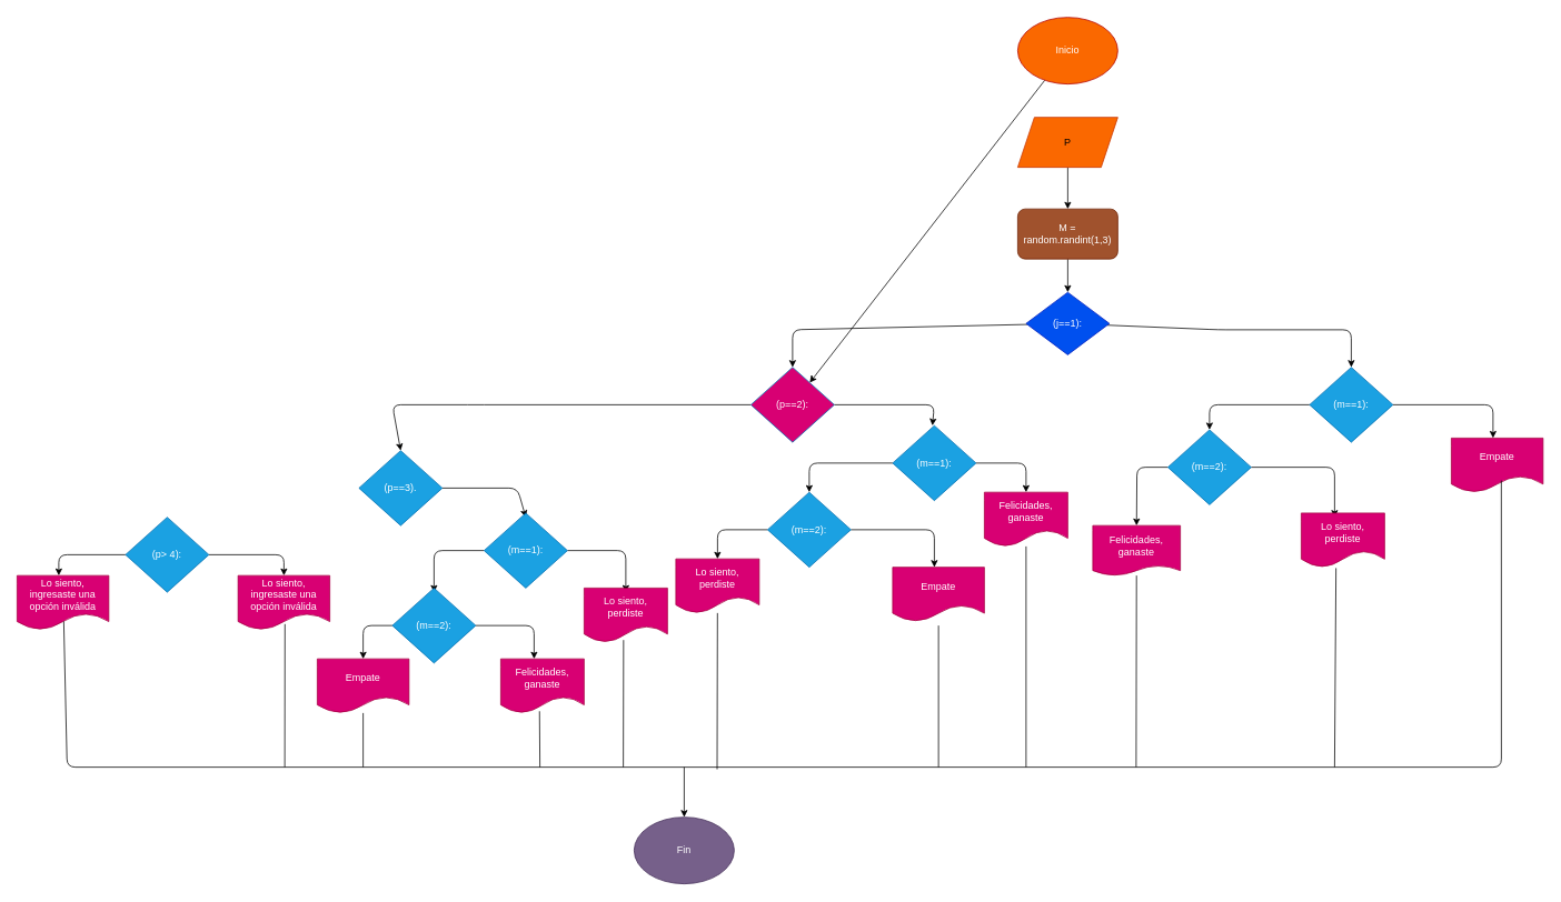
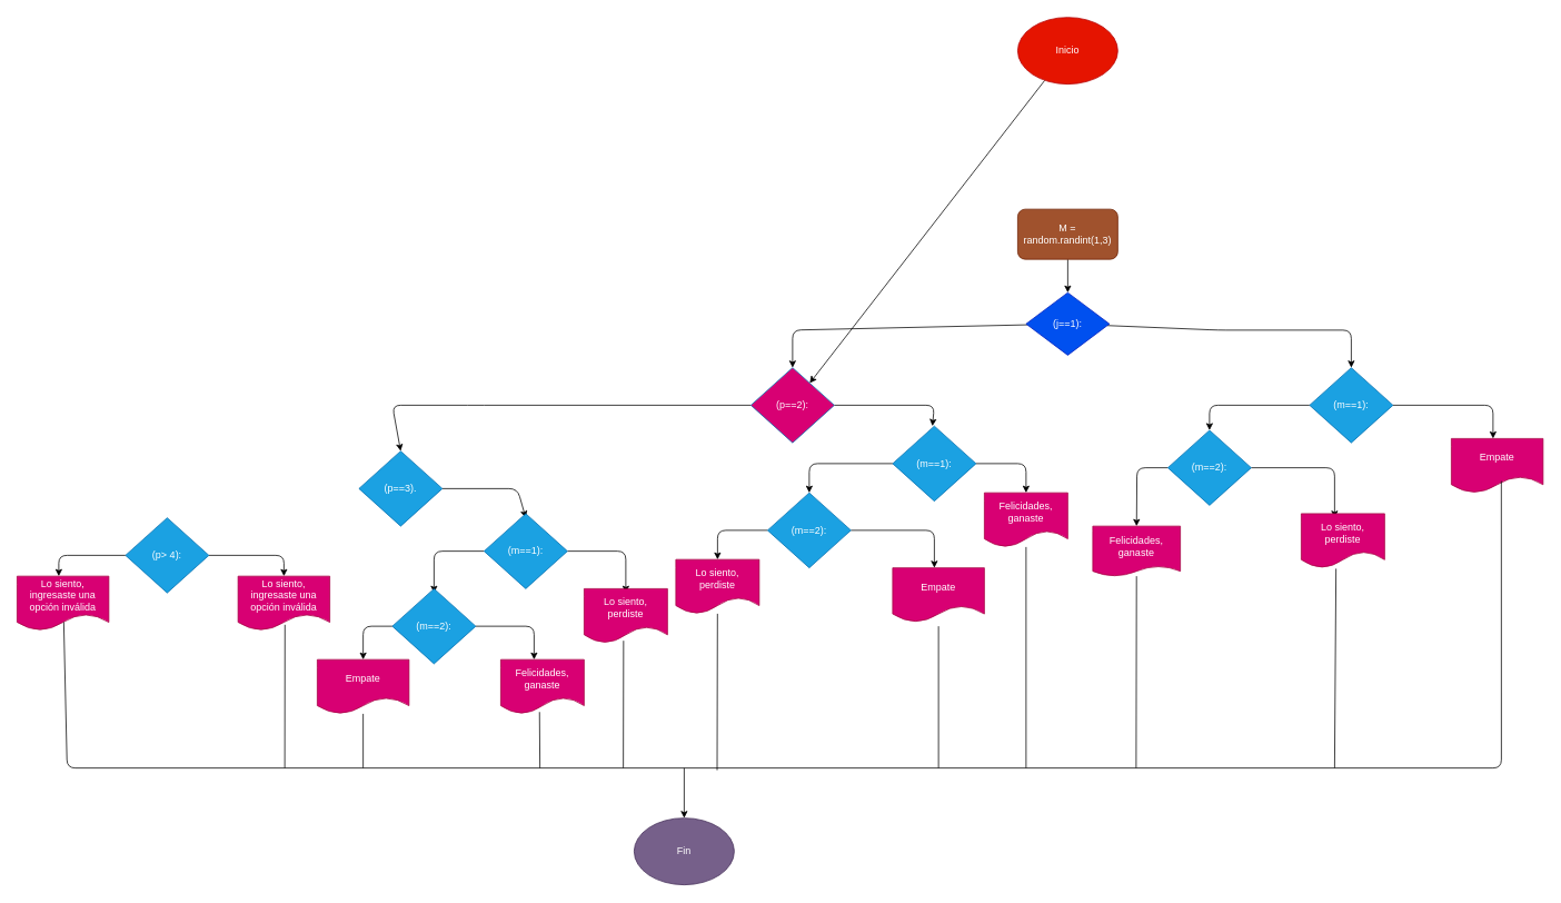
  <mxCell id="0" />
  <mxCell id="1" parent="0" />
  <mxCell id="2" value="" style="edgeStyle=none;html=1;" parent="1" source="3" target="20" edge="1"><mxGeometry relative="1" as="geometry" /></mxCell>
- <mxCell id="3" value="Inicio" style="ellipse;whiteSpace=wrap;html=1;fillColor=#fa6800;fontColor=#ffffff;strokeColor=#B20000;" parent="1" vertex="1"><mxGeometry x="1220" y="20" width="120" height="80" as="geometry" /></mxCell>
- <mxCell id="4" value="" style="edgeStyle=none;html=1;" parent="1" source="5" target="7" edge="1"><mxGeometry relative="1" as="geometry" /></mxCell>
- <mxCell id="5" value="P" style="shape=parallelogram;perimeter=parallelogramPerimeter;whiteSpace=wrap;html=1;fixedSize=1;fillColor=#fa6800;fontColor=#000000;strokeColor=#C73500;" parent="1" vertex="1"><mxGeometry x="1220" y="140" width="120" height="60" as="geometry" /></mxCell>
+ <mxCell id="3" value="Inicio" style="ellipse;whiteSpace=wrap;html=1;fillColor=#e51400;fontColor=#ffffff;strokeColor=#B20000;" parent="1" vertex="1"><mxGeometry x="1220" y="20" width="120" height="80" as="geometry" /></mxCell>
  <mxCell id="6" value="" style="edgeStyle=none;html=1;" parent="1" source="7" target="10" edge="1"><mxGeometry relative="1" as="geometry" /></mxCell>
  <mxCell id="7" value="M = random.randint(1,3)" style="whiteSpace=wrap;html=1;fillColor=#a0522d;fontColor=#ffffff;strokeColor=#6D1F00;rounded=1;" parent="1" vertex="1"><mxGeometry x="1220" y="250" width="120" height="60" as="geometry" /></mxCell>
  <mxCell id="8" value="" style="edgeStyle=none;html=1;" parent="1" source="10" edge="1"><mxGeometry relative="1" as="geometry"><mxPoint x="1620" y="440" as="targetPoint" /><Array as="points"><mxPoint x="1460" y="395" /><mxPoint x="1620" y="395" /></Array></mxGeometry></mxCell>
  <mxCell id="9" style="edgeStyle=none;html=1;entryX=0.5;entryY=0;entryDx=0;entryDy=0;" parent="1" source="10" target="20" edge="1"><mxGeometry relative="1" as="geometry"><mxPoint x="1070" y="440" as="targetPoint" /><Array as="points"><mxPoint x="950" y="395" /></Array></mxGeometry></mxCell>
  <mxCell id="10" value="(j==1):" style="rhombus;whiteSpace=wrap;html=1;fillColor=#0050ef;fontColor=#ffffff;strokeColor=#001DBC;" parent="1" vertex="1"><mxGeometry x="1230" y="350" width="100" height="75" as="geometry" /></mxCell>
  <mxCell id="11" value="" style="edgeStyle=none;html=1;" parent="1" source="13" edge="1"><mxGeometry relative="1" as="geometry"><mxPoint x="1790" y="525" as="targetPoint" /><Array as="points"><mxPoint x="1790" y="485" /></Array></mxGeometry></mxCell>
  <mxCell id="12" value="" style="edgeStyle=none;html=1;entryX=0.5;entryY=0;entryDx=0;entryDy=0;" parent="1" source="13" target="16" edge="1"><mxGeometry relative="1" as="geometry"><mxPoint x="1310" y="520" as="targetPoint" /><Array as="points"><mxPoint x="1450" y="485" /></Array></mxGeometry></mxCell>
  <mxCell id="13" value="(m==1):" style="rhombus;whiteSpace=wrap;html=1;fillColor=#1ba1e2;fontColor=#ffffff;strokeColor=#006EAF;" parent="1" vertex="1"><mxGeometry x="1570" y="440" width="100" height="90" as="geometry" /></mxCell>
  <mxCell id="14" value="" style="edgeStyle=none;html=1;entryX=0.5;entryY=0;entryDx=0;entryDy=0;" parent="1" source="16" target="17" edge="1"><mxGeometry relative="1" as="geometry"><mxPoint x="1180" y="620" as="targetPoint" /><Array as="points"><mxPoint x="1363" y="560" /></Array></mxGeometry></mxCell>
  <mxCell id="15" style="edgeStyle=none;html=1;entryX=0.4;entryY=0.077;entryDx=0;entryDy=0;entryPerimeter=0;" parent="1" source="16" target="30" edge="1"><mxGeometry relative="1" as="geometry"><mxPoint x="1600" y="610" as="targetPoint" /><Array as="points"><mxPoint x="1600" y="560" /></Array></mxGeometry></mxCell>
  <mxCell id="16" value="(m==2):" style="rhombus;whiteSpace=wrap;html=1;fillColor=#1ba1e2;fontColor=#ffffff;strokeColor=#006EAF;" parent="1" vertex="1"><mxGeometry x="1400" y="515" width="100" height="90" as="geometry" /></mxCell>
  <mxCell id="17" value="Felicidades, ganaste" style="shape=document;whiteSpace=wrap;html=1;boundedLbl=1;size=0.2;fillColor=#d80073;fontColor=#ffffff;strokeColor=#A50040;" parent="1" vertex="1"><mxGeometry x="1310" y="630" width="105" height="60" as="geometry" /></mxCell>
  <mxCell id="18" value="" style="edgeStyle=none;html=1;" parent="1" source="20" edge="1"><mxGeometry relative="1" as="geometry"><mxPoint x="1117.727" y="510" as="targetPoint" /><Array as="points"><mxPoint x="1120" y="485" /></Array></mxGeometry></mxCell>
  <mxCell id="19" style="edgeStyle=none;html=1;entryX=0.5;entryY=0;entryDx=0;entryDy=0;" parent="1" source="20" target="33" edge="1"><mxGeometry relative="1" as="geometry"><mxPoint x="570" y="540" as="targetPoint" /><Array as="points"><mxPoint x="570" y="485" /><mxPoint x="470" y="485" /></Array></mxGeometry></mxCell>
  <mxCell id="20" value="(p==2):" style="rhombus;whiteSpace=wrap;html=1;fillColor=#d80073;fontColor=#ffffff;strokeColor=#006EAF;" parent="1" vertex="1"><mxGeometry x="900" y="440" width="100" height="90" as="geometry" /></mxCell>
  <mxCell id="21" style="edgeStyle=none;html=1;entryX=0.5;entryY=0;entryDx=0;entryDy=0;" parent="1" source="23" target="24" edge="1"><mxGeometry relative="1" as="geometry"><Array as="points"><mxPoint x="1230" y="555" /></Array></mxGeometry></mxCell>
  <mxCell id="22" value="" style="edgeStyle=none;html=1;" parent="1" source="23" edge="1"><mxGeometry relative="1" as="geometry"><mxPoint x="970" y="590" as="targetPoint" /><Array as="points"><mxPoint x="970" y="555" /></Array></mxGeometry></mxCell>
  <mxCell id="23" value="(m==1):" style="rhombus;whiteSpace=wrap;html=1;fillColor=#1ba1e2;fontColor=#ffffff;strokeColor=#006EAF;" parent="1" vertex="1"><mxGeometry x="1070" y="510" width="100" height="90" as="geometry" /></mxCell>
  <mxCell id="24" value="Felicidades, ganaste" style="shape=document;whiteSpace=wrap;html=1;boundedLbl=1;fillColor=#d80073;fontColor=#ffffff;strokeColor=#A50040;" parent="1" vertex="1"><mxGeometry x="1180" y="590" width="100" height="65" as="geometry" /></mxCell>
  <mxCell id="25" value="" style="edgeStyle=none;html=1;" parent="1" source="27" edge="1"><mxGeometry relative="1" as="geometry"><mxPoint x="1120" y="680" as="targetPoint" /><Array as="points"><mxPoint x="1120" y="635" /></Array></mxGeometry></mxCell>
  <mxCell id="26" style="edgeStyle=none;html=1;entryX=0.5;entryY=0;entryDx=0;entryDy=0;" parent="1" source="27" target="29" edge="1"><mxGeometry relative="1" as="geometry"><Array as="points"><mxPoint x="860" y="635" /></Array></mxGeometry></mxCell>
  <mxCell id="27" value="(m==2):" style="rhombus;whiteSpace=wrap;html=1;fillColor=#1ba1e2;fontColor=#ffffff;strokeColor=#006EAF;" parent="1" vertex="1"><mxGeometry x="920" y="590" width="100" height="90" as="geometry" /></mxCell>
  <mxCell id="28" value="Empate" style="shape=document;whiteSpace=wrap;html=1;boundedLbl=1;fillColor=#d80073;fontColor=#ffffff;strokeColor=#A50040;" parent="1" vertex="1"><mxGeometry x="1070" y="680" width="110" height="65" as="geometry" /></mxCell>
  <mxCell id="29" value="Lo siento, perdiste" style="shape=document;whiteSpace=wrap;html=1;boundedLbl=1;fillColor=#d80073;fontColor=#ffffff;strokeColor=#A50040;" parent="1" vertex="1"><mxGeometry x="810" y="670" width="100" height="65" as="geometry" /></mxCell>
  <mxCell id="30" value="Lo siento, perdiste" style="shape=document;whiteSpace=wrap;html=1;boundedLbl=1;fillColor=#d80073;fontColor=#ffffff;strokeColor=#A50040;" parent="1" vertex="1"><mxGeometry x="1560" y="615" width="100" height="65" as="geometry" /></mxCell>
  <mxCell id="31" value="Empate" style="shape=document;whiteSpace=wrap;html=1;boundedLbl=1;fillColor=#d80073;fontColor=#ffffff;strokeColor=#A50040;" parent="1" vertex="1"><mxGeometry x="1740" y="525" width="110" height="65" as="geometry" /></mxCell>
  <mxCell id="32" style="edgeStyle=none;html=1;entryX=0.5;entryY=0.056;entryDx=0;entryDy=0;entryPerimeter=0;" parent="1" source="33" target="36" edge="1"><mxGeometry relative="1" as="geometry"><mxPoint x="700" y="610" as="targetPoint" /><Array as="points"><mxPoint x="620" y="585" /></Array></mxGeometry></mxCell>
  <mxCell id="33" value="(p==3)." style="rhombus;whiteSpace=wrap;html=1;fillColor=#1ba1e2;fontColor=#ffffff;strokeColor=#006EAF;" parent="1" vertex="1"><mxGeometry x="430" y="540" width="100" height="90" as="geometry" /></mxCell>
  <mxCell id="34" style="edgeStyle=none;html=1;" parent="1" source="36" edge="1"><mxGeometry relative="1" as="geometry"><mxPoint x="750" y="710" as="targetPoint" /><Array as="points"><mxPoint x="750" y="660" /></Array></mxGeometry></mxCell>
  <mxCell id="35" style="edgeStyle=none;html=1;" parent="1" source="36" edge="1"><mxGeometry relative="1" as="geometry"><mxPoint x="520" y="710" as="targetPoint" /><Array as="points"><mxPoint x="520" y="660" /></Array></mxGeometry></mxCell>
  <mxCell id="36" value="(m==1):" style="rhombus;whiteSpace=wrap;html=1;fillColor=#1ba1e2;fontColor=#ffffff;strokeColor=#006EAF;" parent="1" vertex="1"><mxGeometry x="580" y="615" width="100" height="90" as="geometry" /></mxCell>
  <mxCell id="37" value="Lo siento, perdiste" style="shape=document;whiteSpace=wrap;html=1;boundedLbl=1;fillColor=#d80073;fontColor=#ffffff;strokeColor=#A50040;" parent="1" vertex="1"><mxGeometry x="700" y="705" width="100" height="65" as="geometry" /></mxCell>
  <mxCell id="38" style="edgeStyle=none;html=1;" parent="1" source="40" edge="1"><mxGeometry relative="1" as="geometry"><mxPoint x="640" y="790" as="targetPoint" /><Array as="points"><mxPoint x="640" y="750" /></Array></mxGeometry></mxCell>
  <mxCell id="39" style="edgeStyle=none;html=1;entryX=0.5;entryY=0;entryDx=0;entryDy=0;fontColor=#666600;" parent="1" source="40" target="42" edge="1"><mxGeometry relative="1" as="geometry"><Array as="points"><mxPoint x="435" y="750" /></Array></mxGeometry></mxCell>
  <mxCell id="40" value="(m==2):" style="rhombus;whiteSpace=wrap;html=1;fillColor=#1ba1e2;fontColor=#ffffff;strokeColor=#006EAF;" parent="1" vertex="1"><mxGeometry x="470" y="705" width="100" height="90" as="geometry" /></mxCell>
  <mxCell id="41" value="Felicidades, ganaste" style="shape=document;whiteSpace=wrap;html=1;boundedLbl=1;fillColor=#d80073;fontColor=#ffffff;strokeColor=#A50040;" parent="1" vertex="1"><mxGeometry x="600" y="790" width="100" height="65" as="geometry" /></mxCell>
  <mxCell id="42" value="Empate" style="shape=document;whiteSpace=wrap;html=1;boundedLbl=1;fillColor=#d80073;fontColor=#ffffff;strokeColor=#A50040;" parent="1" vertex="1"><mxGeometry x="380" y="790" width="110" height="65" as="geometry" /></mxCell>
  <mxCell id="43" style="edgeStyle=none;html=1;" parent="1" source="45" edge="1"><mxGeometry relative="1" as="geometry"><mxPoint x="340" y="690" as="targetPoint" /><Array as="points"><mxPoint x="340" y="665" /></Array></mxGeometry></mxCell>
  <mxCell id="44" style="edgeStyle=none;html=1;" parent="1" source="45" edge="1"><mxGeometry relative="1" as="geometry"><mxPoint x="70" y="690" as="targetPoint" /><Array as="points"><mxPoint x="70" y="665" /></Array></mxGeometry></mxCell>
  <mxCell id="45" value="(p&amp;gt; 4):" style="rhombus;whiteSpace=wrap;html=1;fillColor=#1ba1e2;fontColor=#ffffff;strokeColor=#006EAF;" parent="1" vertex="1"><mxGeometry y="620" width="100" height="90" as="geometry" x="150" /></mxCell>
  <mxCell id="46" value="Lo siento, ingresaste una opción inválida" style="shape=document;whiteSpace=wrap;html=1;boundedLbl=1;fillColor=#d80073;fontColor=#ffffff;strokeColor=#A50040;" parent="1" vertex="1"><mxGeometry x="285" y="690" width="110" height="65" as="geometry" /></mxCell>
  <mxCell id="47" value="Lo siento, ingresaste una opción inválida" style="shape=document;whiteSpace=wrap;html=1;boundedLbl=1;fillColor=#d80073;fontColor=#ffffff;strokeColor=#A50040;" parent="1" vertex="1"><mxGeometry x="20" y="690" width="110" height="65" as="geometry" /></mxCell>
  <mxCell id="48" value="" style="endArrow=none;html=1;" parent="1" target="42" edge="1"><mxGeometry width="50" height="50" relative="1" as="geometry"><mxPoint x="435" y="920" as="sourcePoint" /><mxPoint x="460" y="870" as="targetPoint" /></mxGeometry></mxCell>
  <mxCell id="49" value="" style="endArrow=none;html=1;entryX=0.465;entryY=0.967;entryDx=0;entryDy=0;entryPerimeter=0;" parent="1" target="41" edge="1"><mxGeometry width="50" height="50" relative="1" as="geometry"><mxPoint x="647" y="920" as="sourcePoint" /><mxPoint x="445" y="865" as="targetPoint" /></mxGeometry></mxCell>
  <mxCell id="50" value="" style="endArrow=none;html=1;entryX=0.511;entryY=0.896;entryDx=0;entryDy=0;entryPerimeter=0;" parent="1" target="46" edge="1"><mxGeometry width="50" height="50" relative="1" as="geometry"><mxPoint x="341" y="920" as="sourcePoint" /><mxPoint x="445" y="865" as="targetPoint" /><Array as="points" /></mxGeometry></mxCell>
  <mxCell id="51" value="" style="endArrow=none;html=1;entryX=0.473;entryY=0.96;entryDx=0;entryDy=0;entryPerimeter=0;" parent="1" target="37" edge="1"><mxGeometry width="50" height="50" relative="1" as="geometry"><mxPoint x="747" y="920" as="sourcePoint" /><mxPoint x="760" y="860" as="targetPoint" /></mxGeometry></mxCell>
  <mxCell id="52" value="" style="endArrow=none;html=1;" parent="1" target="29" edge="1"><mxGeometry width="50" height="50" relative="1" as="geometry"><mxPoint x="859.5" y="922.6" as="sourcePoint" /><mxPoint x="859.8" y="770" as="targetPoint" /></mxGeometry></mxCell>
  <mxCell id="53" value="" style="endArrow=none;html=1;" parent="1" edge="1"><mxGeometry width="50" height="50" relative="1" as="geometry"><mxPoint x="1125" y="920" as="sourcePoint" /><mxPoint x="1125" y="750" as="targetPoint" /></mxGeometry></mxCell>
  <mxCell id="54" value="" style="endArrow=none;html=1;" parent="1" target="24" edge="1"><mxGeometry width="50" height="50" relative="1" as="geometry"><mxPoint x="1230" y="920" as="sourcePoint" /><mxPoint x="1229.5" y="745" as="targetPoint" /></mxGeometry></mxCell>
  <mxCell id="55" value="" style="endArrow=none;html=1;" parent="1" target="17" edge="1"><mxGeometry width="50" height="50" relative="1" as="geometry"><mxPoint x="1362" y="920" as="sourcePoint" /><mxPoint x="1362" y="655" as="targetPoint" /></mxGeometry></mxCell>
  <mxCell id="56" value="" style="endArrow=none;html=1;entryX=0.417;entryY=1.016;entryDx=0;entryDy=0;entryPerimeter=0;" parent="1" target="30" edge="1"><mxGeometry width="50" height="50" relative="1" as="geometry"><mxPoint x="1600" y="920" as="sourcePoint" /><mxPoint x="1600.442" y="690" as="targetPoint" /></mxGeometry></mxCell>
  <mxCell id="57" value="" style="endArrow=none;html=1;exitX=0.509;exitY=0.846;exitDx=0;exitDy=0;exitPerimeter=0;entryX=0.545;entryY=0.785;entryDx=0;entryDy=0;entryPerimeter=0;" parent="1" source="47" target="31" edge="1"><mxGeometry width="50" height="50" relative="1" as="geometry"><mxPoint x="70" y="920" as="sourcePoint" /><mxPoint x="1791.92" y="920" as="targetPoint" /><Array as="points"><mxPoint x="80" y="920" /><mxPoint x="1800" y="920" /></Array></mxGeometry></mxCell>
  <mxCell id="58" value="" style="endArrow=classic;html=1;" parent="1" edge="1"><mxGeometry width="50" height="50" relative="1" as="geometry"><mxPoint x="820" y="920" as="sourcePoint" /><mxPoint x="820" y="980" as="targetPoint" /></mxGeometry></mxCell>
  <mxCell id="59" value="Fin" style="ellipse;whiteSpace=wrap;html=1;fillColor=#76608a;fontColor=#ffffff;strokeColor=#432D57;" parent="1" vertex="1"><mxGeometry x="760" y="980" width="120" height="80" as="geometry" /></mxCell>
